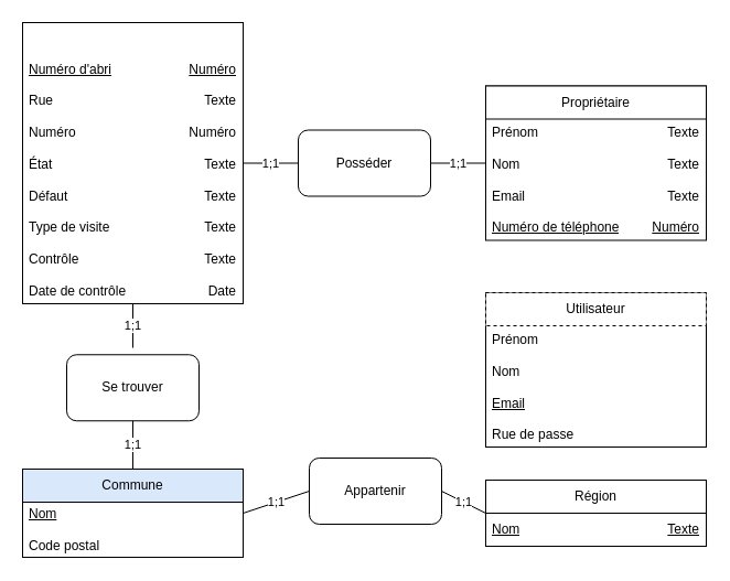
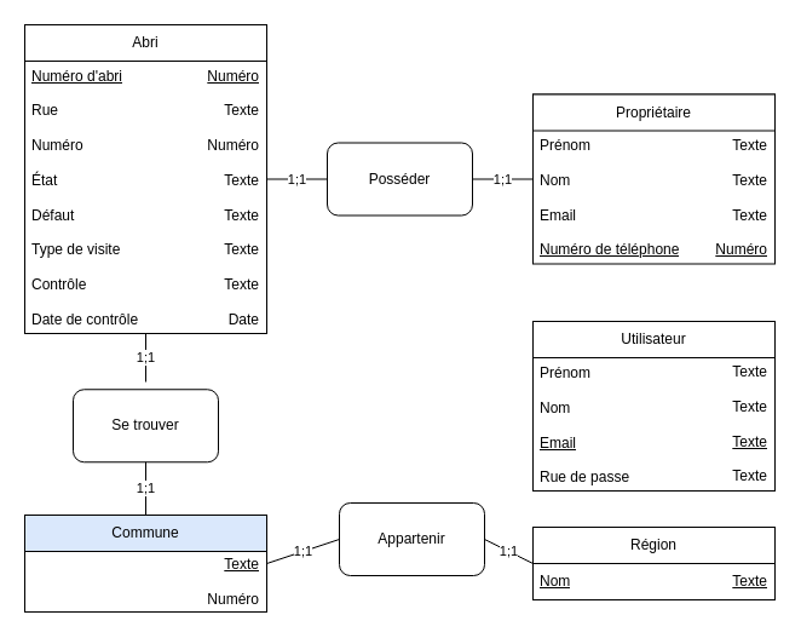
  <mxCell id="0" />
  <mxCell id="1" parent="0" />
  <mxCell id="2" value="" style="rounded=0;whiteSpace=wrap;html=1;" parent="1" vertex="1"><mxGeometry x="440" y="265" width="200" height="140" as="geometry" /></mxCell>
- <mxCell id="3" value="Utilisateur" style="rounded=0;whiteSpace=wrap;html=1;dashed=1;" parent="1" vertex="1"><mxGeometry x="440" y="265" width="200" height="30" as="geometry" /></mxCell>
+ <mxCell id="3" value="Utilisateur" style="rounded=0;whiteSpace=wrap;html=1;" parent="1" vertex="1"><mxGeometry x="440" y="265" width="200" height="30" as="geometry" /></mxCell>
  <mxCell id="4" value="Prénom&lt;br&gt;&lt;br&gt;Nom&lt;br&gt;&lt;br&gt;&lt;u&gt;Email&lt;/u&gt;&lt;br&gt;&lt;br&gt;Rue de passe" style="text;strokeColor=none;fillColor=none;align=left;verticalAlign=middle;spacingLeft=4;spacingRight=4;overflow=hidden;points=[[0,0.5],[1,0.5]];portConstraint=eastwest;rotatable=0;whiteSpace=wrap;html=1;" parent="1" vertex="1"><mxGeometry x="440" y="296.25" width="90" height="110" as="geometry" /></mxCell>
+ <mxCell id="5" value="Texte&lt;br&gt;&lt;br&gt;Texte&lt;br&gt;&lt;br&gt;&lt;u&gt;Texte&lt;/u&gt;&lt;br&gt;&lt;br&gt;Texte" style="text;strokeColor=none;fillColor=none;align=right;verticalAlign=middle;spacingLeft=4;spacingRight=4;overflow=hidden;points=[[0,0.5],[1,0.5]];portConstraint=eastwest;rotatable=0;whiteSpace=wrap;html=1;" parent="1" vertex="1"><mxGeometry x="560" y="295" width="80" height="110" as="geometry" /></mxCell>
  <mxCell id="6" value="" style="rounded=0;whiteSpace=wrap;html=1;" parent="1" vertex="1"><mxGeometry x="20" y="20" width="200" height="255" as="geometry" /></mxCell>
+ <mxCell id="7" value="Abri" style="rounded=0;whiteSpace=wrap;html=1;" parent="1" vertex="1"><mxGeometry x="20" y="20" width="200" height="30" as="geometry" /></mxCell>
  <mxCell id="8" value="&lt;u&gt;Numéro d'abri&lt;br&gt;&lt;/u&gt;&lt;br&gt;Rue&lt;br&gt;&lt;br&gt;Numéro&lt;br&gt;&lt;br&gt;État&lt;br&gt;&lt;br&gt;Défaut&lt;br&gt;&lt;br&gt;Type de visite&lt;br&gt;&lt;br&gt;Contrôle&lt;br&gt;&lt;br&gt;Date de contrôle" style="text;strokeColor=none;fillColor=none;align=left;verticalAlign=middle;spacingLeft=4;spacingRight=4;overflow=hidden;points=[[0,0.5],[1,0.5]];portConstraint=eastwest;rotatable=0;whiteSpace=wrap;html=1;" parent="1" vertex="1"><mxGeometry x="20" y="51.25" width="100" height="223.75" as="geometry" /></mxCell>
  <mxCell id="9" value="&lt;u&gt;Numéro&lt;/u&gt;&lt;br&gt;&lt;br&gt;Texte&lt;br&gt;&lt;br&gt;Numéro&lt;br&gt;&lt;br&gt;Texte&lt;br&gt;&lt;br&gt;Texte&lt;br&gt;&lt;br&gt;Texte&lt;br&gt;&lt;br&gt;Texte&lt;br&gt;&lt;br&gt;Date" style="text;strokeColor=none;fillColor=none;align=right;verticalAlign=middle;spacingLeft=4;spacingRight=4;overflow=hidden;points=[[0,0.5],[1,0.5]];portConstraint=eastwest;rotatable=0;whiteSpace=wrap;html=1;" parent="1" vertex="1"><mxGeometry x="120" y="50" width="100" height="225" as="geometry" /></mxCell>
  <mxCell id="10" value="" style="rounded=0;whiteSpace=wrap;html=1;" parent="1" vertex="1"><mxGeometry x="20" y="425" width="200" height="80" as="geometry" /></mxCell>
  <mxCell id="11" value="Commune" style="rounded=0;whiteSpace=wrap;html=1;fillColor=#dae8fc;" parent="1" vertex="1"><mxGeometry x="20" y="425" width="200" height="30" as="geometry" /></mxCell>
- <mxCell id="12" value="&lt;u&gt;Nom&lt;/u&gt;&lt;br&gt;&lt;br&gt;Code postal" style="text;strokeColor=none;fillColor=none;align=left;verticalAlign=middle;spacingLeft=4;spacingRight=4;overflow=hidden;points=[[0,0.5],[1,0.5]];portConstraint=eastwest;rotatable=0;whiteSpace=wrap;html=1;" parent="1" vertex="1"><mxGeometry x="20" y="455" width="100" height="50" as="geometry" /></mxCell>
+ <mxCell id="13" value="&lt;u&gt;Texte&lt;/u&gt;&lt;br&gt;&lt;br&gt;Numéro" style="text;strokeColor=none;fillColor=none;align=right;verticalAlign=middle;spacingLeft=4;spacingRight=4;overflow=hidden;points=[[0,0.5],[1,0.5]];portConstraint=eastwest;rotatable=0;whiteSpace=wrap;html=1;" parent="1" vertex="1"><mxGeometry x="120" y="455" width="100" height="50" as="geometry" /></mxCell>
  <mxCell id="14" value="" style="rounded=0;whiteSpace=wrap;html=1;" parent="1" vertex="1"><mxGeometry x="440" y="435" width="200" height="60" as="geometry" /></mxCell>
  <mxCell id="15" value="Région" style="rounded=0;whiteSpace=wrap;html=1;" parent="1" vertex="1"><mxGeometry x="440" y="435" width="200" height="30" as="geometry" /></mxCell>
  <mxCell id="16" value="&lt;u&gt;Nom&lt;/u&gt;" style="text;strokeColor=none;fillColor=none;align=left;verticalAlign=middle;spacingLeft=4;spacingRight=4;overflow=hidden;points=[[0,0.5],[1,0.5]];portConstraint=eastwest;rotatable=0;whiteSpace=wrap;html=1;" parent="1" vertex="1"><mxGeometry x="440" y="465" width="100" height="30" as="geometry" /></mxCell>
  <mxCell id="17" value="&lt;u&gt;Texte&lt;/u&gt;" style="text;strokeColor=none;fillColor=none;align=right;verticalAlign=middle;spacingLeft=4;spacingRight=4;overflow=hidden;points=[[0,0.5],[1,0.5]];portConstraint=eastwest;rotatable=0;whiteSpace=wrap;html=1;" parent="1" vertex="1"><mxGeometry x="540" y="465" width="100" height="30" as="geometry" /></mxCell>
  <mxCell id="18" value="Se trouver" style="rounded=1;whiteSpace=wrap;html=1;" parent="1" vertex="1"><mxGeometry x="60" y="321.25" width="120" height="60" as="geometry" /></mxCell>
  <mxCell id="19" value="1;1" style="endArrow=none;html=1;rounded=0;entryX=0.5;entryY=1;entryDx=0;entryDy=0;" parent="1" target="6" edge="1"><mxGeometry width="50" height="50" relative="1" as="geometry"><mxPoint x="120" y="315" as="sourcePoint" /><mxPoint x="150" y="515" as="targetPoint" /></mxGeometry></mxCell>
  <mxCell id="20" value="Appartenir" style="rounded=1;whiteSpace=wrap;html=1;" parent="1" vertex="1"><mxGeometry x="280" y="415" width="120" height="60" as="geometry" /></mxCell>
  <mxCell id="21" value="1;1" style="endArrow=none;html=1;rounded=0;entryX=0.5;entryY=1;entryDx=0;entryDy=0;" parent="1" target="18" edge="1"><mxGeometry width="50" height="50" relative="1" as="geometry"><mxPoint x="120" y="425" as="sourcePoint" /><mxPoint x="180" y="535" as="targetPoint" /></mxGeometry></mxCell>
  <mxCell id="22" value="1;1" style="endArrow=none;html=1;rounded=0;entryX=0;entryY=0.5;entryDx=0;entryDy=0;exitX=1;exitY=0.5;exitDx=0;exitDy=0;" parent="1" source="10" target="20" edge="1"><mxGeometry width="50" height="50" relative="1" as="geometry"><mxPoint x="220" y="545" as="sourcePoint" /><mxPoint x="270" y="545" as="targetPoint" /></mxGeometry></mxCell>
  <mxCell id="23" value="1;1" style="endArrow=none;html=1;rounded=0;exitX=1;exitY=0.5;exitDx=0;exitDy=0;entryX=0;entryY=0.5;entryDx=0;entryDy=0;" parent="1" source="20" target="14" edge="1"><mxGeometry width="50" height="50" relative="1" as="geometry"><mxPoint x="360" y="605" as="sourcePoint" /><mxPoint x="420" y="525" as="targetPoint" /></mxGeometry></mxCell>
  <mxCell id="24" value="" style="rounded=0;whiteSpace=wrap;html=1;" parent="1" vertex="1"><mxGeometry x="440" y="77.5" width="200" height="140" as="geometry" /></mxCell>
  <mxCell id="25" value="Propriétaire" style="rounded=0;whiteSpace=wrap;html=1;" parent="1" vertex="1"><mxGeometry x="440" y="77.5" width="200" height="30" as="geometry" /></mxCell>
  <mxCell id="26" value="Prénom&lt;br&gt;&lt;br&gt;Nom&lt;br&gt;&lt;br&gt;Email&lt;br&gt;&lt;br&gt;&lt;u&gt;Numéro de téléphone&lt;/u&gt;" style="text;strokeColor=none;fillColor=none;align=left;verticalAlign=middle;spacingLeft=4;spacingRight=4;overflow=hidden;points=[[0,0.5],[1,0.5]];portConstraint=eastwest;rotatable=0;whiteSpace=wrap;html=1;" parent="1" vertex="1"><mxGeometry x="440" y="107.5" width="130" height="110" as="geometry" /></mxCell>
  <mxCell id="27" value="Texte&lt;br&gt;&lt;br&gt;Texte&lt;br&gt;&lt;br&gt;Texte&lt;br&gt;&lt;br&gt;&lt;u&gt;Numéro&lt;/u&gt;" style="text;strokeColor=none;fillColor=none;align=right;verticalAlign=middle;spacingLeft=4;spacingRight=4;overflow=hidden;points=[[0,0.5],[1,0.5]];portConstraint=eastwest;rotatable=0;whiteSpace=wrap;html=1;" parent="1" vertex="1"><mxGeometry x="560" y="107.5" width="80" height="110" as="geometry" /></mxCell>
  <mxCell id="28" value="Posséder" style="rounded=1;whiteSpace=wrap;html=1;" parent="1" vertex="1"><mxGeometry x="270" y="117.5" width="120" height="60" as="geometry" /></mxCell>
  <mxCell id="29" value="1;1" style="endArrow=none;html=1;rounded=0;entryX=0;entryY=0.5;entryDx=0;entryDy=0;exitX=1;exitY=0.5;exitDx=0;exitDy=0;" parent="1" source="28" target="24" edge="1"><mxGeometry width="50" height="50" relative="1" as="geometry"><mxPoint x="260" y="335" as="sourcePoint" /><mxPoint x="310" y="285" as="targetPoint" /></mxGeometry></mxCell>
  <mxCell id="30" value="1;1" style="endArrow=none;html=1;rounded=0;entryX=0;entryY=0.5;entryDx=0;entryDy=0;exitX=1;exitY=0.5;exitDx=0;exitDy=0;" parent="1" source="6" target="28" edge="1"><mxGeometry width="50" height="50" relative="1" as="geometry"><mxPoint x="280" y="335" as="sourcePoint" /><mxPoint x="330" y="285" as="targetPoint" /></mxGeometry></mxCell>
